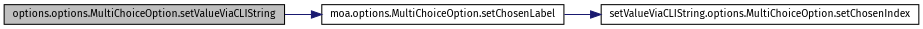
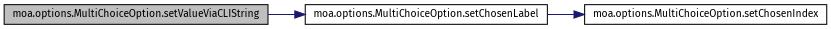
  digraph {
    fontname="Fira Sans"
    rankdir=LR
    node [color=black fillcolor=white fontname="Fira Sans" fontsize=10 shape=record style=filled]
    edge [color=midnightblue fontname="Fira Sans" fontsize=10 labelfontname=Helvetica labelfontsize=10 style=solid]
-   n1 [fillcolor=grey75 fontcolor=black height=0.2 label="options.options.MultiChoiceOption.setValueViaCLIString" width=0.4]
+   n1 [fillcolor=grey75 fontcolor=black height=0.2 label="moa.options.MultiChoiceOption.setValueViaCLIString" width=0.4]
    n2 [height=0.2 label="moa.options.MultiChoiceOption.setChosenLabel" width=0.4]
-   n3 [height=0.2 label="setValueViaCLIString.options.MultiChoiceOption.setChosenIndex" width=0.4]
+   n3 [height=0.2 label="moa.options.MultiChoiceOption.setChosenIndex" width=0.4]
    n1 -> n2
    n2 -> n3
  }
